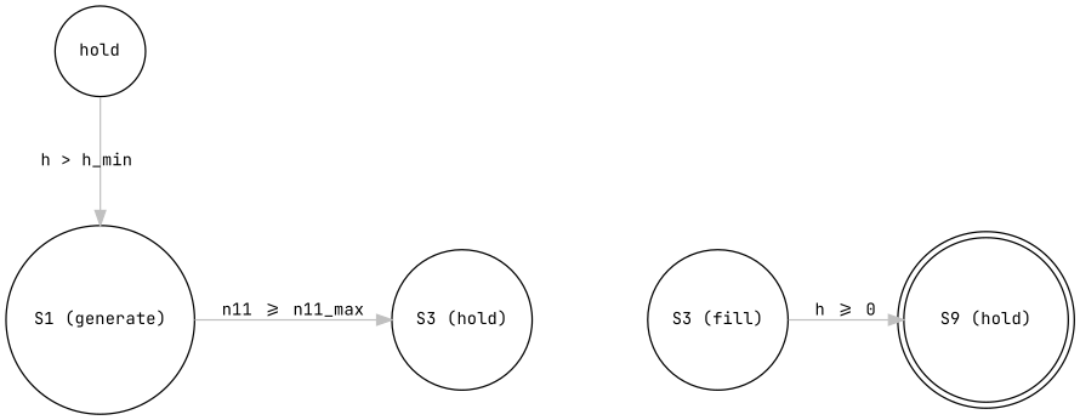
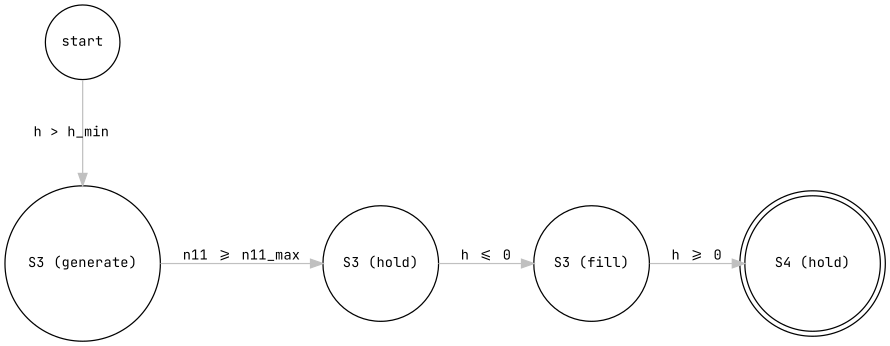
  digraph {
    fontname="JetBrains Mono"
    labelfontcolor=red
    nodesep=0.6
    rankdir=LR
    node [fontname="JetBrains Mono" fontsize=11 shape=circle]
    edge [color=grey constraint=true fontname="JetBrains Mono" fontsize=11]
-   n1 [label=hold]
-   n2 [label="S1 (generate)"]
+   n1 [label=start]
+   n2 [label="S3 (generate)"]
    n3 [label="S3 (hold)"]
    n4 [label="S3 (fill)"]
-   n5 [label="S9 (hold)" shape=doublecircle]
+   n5 [label="S4 (hold)" shape=doublecircle]
    n1 -> n2 [constraint=false label="h > h_min"]
    n2 -> n3 [label="n11 >= n11_max"]
+   n3 -> n4 [label="h <= 0"]
    n4 -> n5 [label="h >= 0"]
  }
